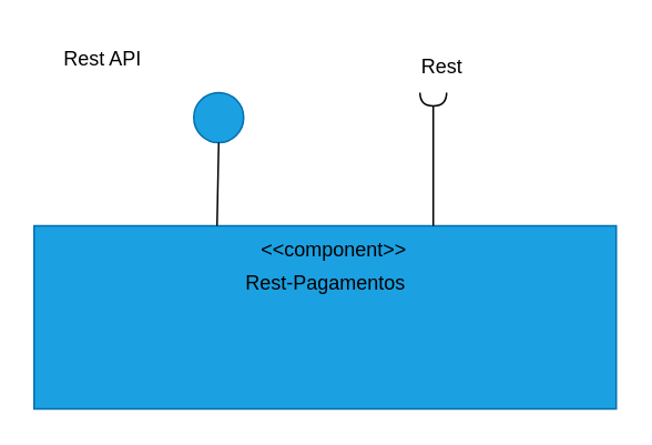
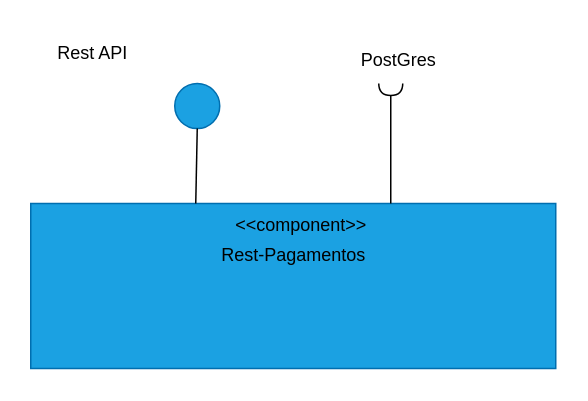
  <mxCell id="0" />
  <mxCell id="1" parent="0" />
  <mxCell id="2" value="" style="rounded=0;whiteSpace=wrap;html=1;fillColor=#1ba1e2;fontColor=#ffffff;strokeColor=#006EAF;" vertex="1" parent="1"><mxGeometry x="20" y="135" width="350" height="110" as="geometry" /></mxCell>
  <mxCell id="3" value="Rest-Pagamentos" style="text;html=1;align=center;verticalAlign=middle;resizable=0;points=[];autosize=1;strokeColor=none;fillColor=none;" vertex="1" parent="1"><mxGeometry x="130" y="155" width="130" height="30" as="geometry" /></mxCell>
  <mxCell id="4" value="" style="ellipse;whiteSpace=wrap;html=1;aspect=fixed;fillColor=#1ba1e2;fontColor=#ffffff;strokeColor=#006EAF;" vertex="1" parent="1"><mxGeometry x="116" y="55" width="30" height="30" as="geometry" /></mxCell>
  <mxCell id="5" value="Rest API" style="text;html=1;align=center;verticalAlign=middle;resizable=0;points=[];autosize=1;strokeColor=none;fillColor=none;" vertex="1" parent="1"><mxGeometry x="26" y="20" width="70" height="30" as="geometry" /></mxCell>
  <mxCell id="6" style="edgeStyle=orthogonalEdgeStyle;rounded=0;orthogonalLoop=1;jettySize=auto;html=1;strokeColor=default;endArrow=none;startFill=0;endFill=0;startArrow=halfCircle;" edge="1" parent="1"><mxGeometry relative="1" as="geometry"><mxPoint x="260" y="135" as="targetPoint" /><mxPoint x="260" y="55" as="sourcePoint" /><Array as="points"><mxPoint x="260" y="75" /><mxPoint x="260" y="75" /></Array></mxGeometry></mxCell>
- <mxCell id="7" value="Rest" style="text;html=1;align=center;verticalAlign=middle;resizable=0;points=[];autosize=1;strokeColor=none;fillColor=none;" vertex="1" parent="1"><mxGeometry x="230" y="25" width="70" height="30" as="geometry" /></mxCell>
+ <mxCell id="7" value="PostGres" style="text;html=1;align=center;verticalAlign=middle;resizable=0;points=[];autosize=1;strokeColor=none;fillColor=none;" vertex="1" parent="1"><mxGeometry x="230" y="25" width="70" height="30" as="geometry" /></mxCell>
  <mxCell id="8" value="&amp;lt;&amp;lt;component&amp;gt;&amp;gt;" style="text;html=1;align=center;verticalAlign=middle;resizable=0;points=[];autosize=1;strokeColor=none;fillColor=none;" vertex="1" parent="1"><mxGeometry x="145" y="135" width="110" height="30" as="geometry" /></mxCell>
  <mxCell id="9" style="edgeStyle=orthogonalEdgeStyle;rounded=0;orthogonalLoop=1;jettySize=auto;html=1;exitX=0.5;exitY=1;exitDx=0;exitDy=0;strokeColor=default;endArrow=none;startFill=0;jumpSize=0;jumpStyle=line;" edge="1" parent="1" source="4"><mxGeometry relative="1" as="geometry"><mxPoint x="130" y="135" as="targetPoint" /><Array as="points"><mxPoint x="130" y="85" /><mxPoint x="130" y="135" /></Array></mxGeometry></mxCell>
